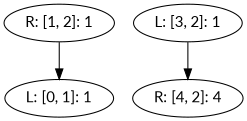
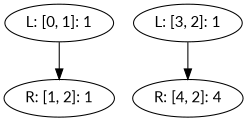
  digraph {
    fontname=Lato
    node [fontname=Lato]
    edge [fontname=Lato]
    "R: [1, 2]: 1"
    "L: [0, 1]: 1"
    "L: [3, 2]: 1"
    "R: [4, 2]: 4"
-   "R: [1, 2]: 1" -> "L: [0, 1]: 1" [skew=-0.4]
+   "L: [0, 1]: 1" -> "R: [1, 2]: 1" [skew=-0.4]
    "L: [3, 2]: 1" -> "R: [4, 2]: 4" [skew=0.4]
  }
